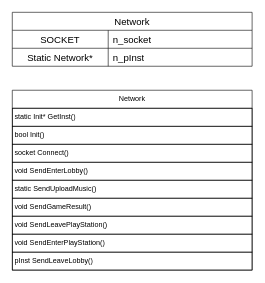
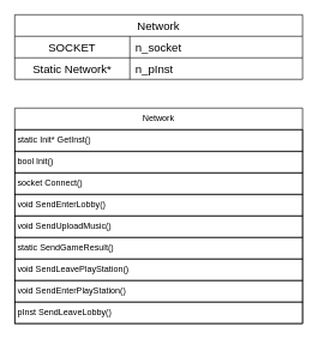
  <mxCell id="0" />
  <mxCell id="1" parent="0" />
  <mxCell id="2" value="Network" style="swimlane;fontStyle=0;childLayout=stackLayout;horizontal=1;startSize=30;horizontalStack=0;resizeParent=1;resizeParentMax=0;resizeLast=0;collapsible=1;marginBottom=0;whiteSpace=wrap;html=1;" vertex="1" parent="1"><mxGeometry x="20" y="150" width="400" height="300" as="geometry" /></mxCell>
  <mxCell id="3" value="static Init* GetInst()" style="text;strokeColor=default;fillColor=none;align=left;verticalAlign=middle;spacingLeft=4;spacingRight=0;overflow=hidden;points=[[0,0.5],[1,0.5]];portConstraint=eastwest;rotatable=0;whiteSpace=wrap;html=1;spacing=0;" vertex="1" parent="2"><mxGeometry y="30" width="400" height="30" as="geometry" /></mxCell>
  <mxCell id="4" value="bool Init()" style="text;strokeColor=default;fillColor=none;align=left;verticalAlign=middle;spacingLeft=4;spacingRight=0;overflow=hidden;points=[[0,0.5],[1,0.5]];portConstraint=eastwest;rotatable=0;whiteSpace=wrap;html=1;spacing=0;" vertex="1" parent="2"><mxGeometry y="60" width="400" height="30" as="geometry" /></mxCell>
  <mxCell id="5" value="socket Connect()" style="text;strokeColor=default;fillColor=none;align=left;verticalAlign=middle;spacingLeft=4;spacingRight=0;overflow=hidden;points=[[0,0.5],[1,0.5]];portConstraint=eastwest;rotatable=0;whiteSpace=wrap;html=1;spacing=0;" vertex="1" parent="2"><mxGeometry y="90" width="400" height="30" as="geometry" /></mxCell>
  <mxCell id="6" value="void SendEnterLobby()" style="text;strokeColor=default;fillColor=none;align=left;verticalAlign=middle;spacingLeft=4;spacingRight=0;overflow=hidden;points=[[0,0.5],[1,0.5]];portConstraint=eastwest;rotatable=0;whiteSpace=wrap;html=1;spacing=0;" vertex="1" parent="2"><mxGeometry y="120" width="400" height="30" as="geometry" /></mxCell>
- <mxCell id="7" value="static SendUploadMusic()" style="text;strokeColor=default;fillColor=none;align=left;verticalAlign=middle;spacingLeft=4;spacingRight=0;overflow=hidden;points=[[0,0.5],[1,0.5]];portConstraint=eastwest;rotatable=0;whiteSpace=wrap;html=1;spacing=0;" vertex="1" parent="2"><mxGeometry y="150" width="400" height="30" as="geometry" /></mxCell>
- <mxCell id="8" value="void SendGameResult()" style="text;strokeColor=default;fillColor=none;align=left;verticalAlign=middle;spacingLeft=4;spacingRight=0;overflow=hidden;points=[[0,0.5],[1,0.5]];portConstraint=eastwest;rotatable=0;whiteSpace=wrap;html=1;spacing=0;" vertex="1" parent="2"><mxGeometry y="180" width="400" height="30" as="geometry" /></mxCell>
+ <mxCell id="7" value="void SendUploadMusic()" style="text;strokeColor=default;fillColor=none;align=left;verticalAlign=middle;spacingLeft=4;spacingRight=0;overflow=hidden;points=[[0,0.5],[1,0.5]];portConstraint=eastwest;rotatable=0;whiteSpace=wrap;html=1;spacing=0;" vertex="1" parent="2"><mxGeometry y="150" width="400" height="30" as="geometry" /></mxCell>
+ <mxCell id="8" value="static SendGameResult()" style="text;strokeColor=default;fillColor=none;align=left;verticalAlign=middle;spacingLeft=4;spacingRight=0;overflow=hidden;points=[[0,0.5],[1,0.5]];portConstraint=eastwest;rotatable=0;whiteSpace=wrap;html=1;spacing=0;" vertex="1" parent="2"><mxGeometry y="180" width="400" height="30" as="geometry" /></mxCell>
  <mxCell id="9" value="void SendLeavePlayStation()" style="text;strokeColor=default;fillColor=none;align=left;verticalAlign=middle;spacingLeft=4;spacingRight=0;overflow=hidden;points=[[0,0.5],[1,0.5]];portConstraint=eastwest;rotatable=0;whiteSpace=wrap;html=1;spacing=0;" vertex="1" parent="2"><mxGeometry y="210" width="400" height="30" as="geometry" /></mxCell>
  <mxCell id="10" value="void SendEnterPlayStation()" style="text;strokeColor=default;fillColor=none;align=left;verticalAlign=middle;spacingLeft=4;spacingRight=0;overflow=hidden;points=[[0,0.5],[1,0.5]];portConstraint=eastwest;rotatable=0;whiteSpace=wrap;html=1;spacing=0;" vertex="1" parent="2"><mxGeometry y="240" width="400" height="30" as="geometry" /></mxCell>
  <mxCell id="11" value="pInst SendLeaveLobby()" style="text;strokeColor=default;fillColor=none;align=left;verticalAlign=middle;spacingLeft=4;spacingRight=0;overflow=hidden;points=[[0,0.5],[1,0.5]];portConstraint=eastwest;rotatable=0;whiteSpace=wrap;html=1;spacing=0;" vertex="1" parent="2"><mxGeometry y="270" width="400" height="30" as="geometry" /></mxCell>
  <mxCell id="12" value="Network" style="shape=table;startSize=30;container=1;collapsible=0;childLayout=tableLayout;fixedRows=1;rowLines=1;fontStyle=0;strokeColor=default;fontSize=16;" vertex="1" parent="1"><mxGeometry x="20" y="20" width="400" height="90" as="geometry" /></mxCell>
  <mxCell id="13" value="" style="shape=tableRow;horizontal=0;startSize=0;swimlaneHead=0;swimlaneBody=0;top=0;left=0;bottom=0;right=0;collapsible=0;dropTarget=0;fillColor=none;points=[[0,0.5],[1,0.5]];portConstraint=eastwest;strokeColor=inherit;fontSize=16;" vertex="1" parent="12"><mxGeometry y="30" width="400" height="30" as="geometry" /></mxCell>
  <mxCell id="14" value="SOCKET" style="shape=partialRectangle;html=1;whiteSpace=wrap;connectable=0;fillColor=none;top=0;left=0;bottom=0;right=0;overflow=hidden;pointerEvents=1;strokeColor=default;fontSize=16;" vertex="1" parent="13"><mxGeometry width="160" height="30" as="geometry"><mxRectangle width="160" height="30" as="alternateBounds" /></mxGeometry></mxCell>
  <mxCell id="15" value="n_socket" style="shape=partialRectangle;html=1;whiteSpace=wrap;connectable=0;fillColor=none;top=0;left=0;bottom=0;right=0;align=left;spacingLeft=6;overflow=hidden;strokeColor=default;fontSize=16;" vertex="1" parent="13"><mxGeometry x="160" width="240" height="30" as="geometry"><mxRectangle width="240" height="30" as="alternateBounds" /></mxGeometry></mxCell>
  <mxCell id="16" value="" style="shape=tableRow;horizontal=0;startSize=0;swimlaneHead=0;swimlaneBody=0;top=0;left=0;bottom=0;right=0;collapsible=0;dropTarget=0;fillColor=none;points=[[0,0.5],[1,0.5]];portConstraint=eastwest;strokeColor=inherit;fontSize=16;" vertex="1" parent="12"><mxGeometry y="60" width="400" height="30" as="geometry" /></mxCell>
  <mxCell id="17" value="Static Network*" style="shape=partialRectangle;html=1;whiteSpace=wrap;connectable=0;fillColor=none;top=0;left=0;bottom=0;right=0;overflow=hidden;strokeColor=default;fontSize=16;" vertex="1" parent="16"><mxGeometry width="160" height="30" as="geometry"><mxRectangle width="160" height="30" as="alternateBounds" /></mxGeometry></mxCell>
  <mxCell id="18" value="n_pInst" style="shape=partialRectangle;html=1;whiteSpace=wrap;connectable=0;fillColor=none;top=0;left=0;bottom=0;right=0;align=left;spacingLeft=6;overflow=hidden;strokeColor=default;fontSize=16;" vertex="1" parent="16"><mxGeometry x="160" width="240" height="30" as="geometry"><mxRectangle width="240" height="30" as="alternateBounds" /></mxGeometry></mxCell>
